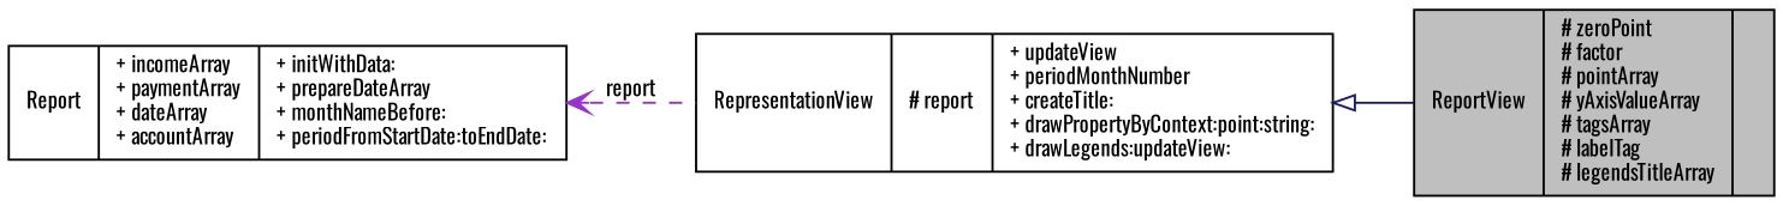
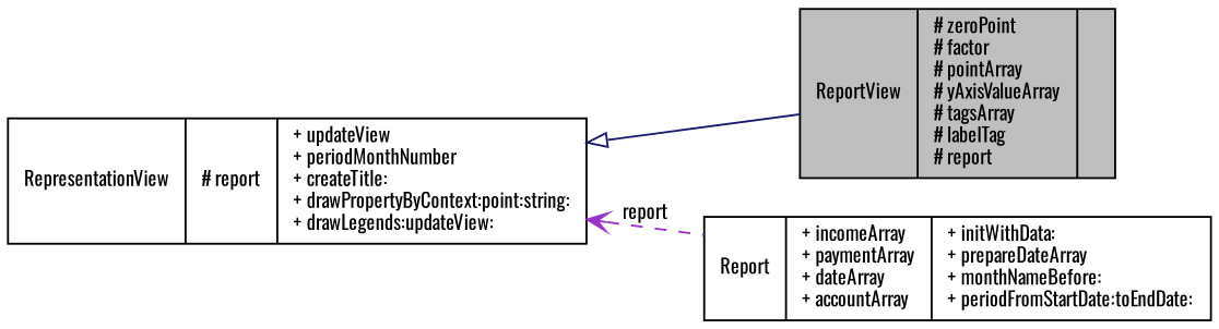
  digraph {
    fontname=Oswald
    rankdir=LR
    node [color=black fillcolor=white fontname=Oswald fontsize=10 shape=record style=filled]
    edge [dir=back fontname=Oswald fontsize=10 labelfontname=Helvetica labelfontsize=10]
-   n1 [fillcolor=grey75 fontcolor=black height=0.2 label="{ReportView\n|# zeroPoint\l# factor\l# pointArray\l# yAxisValueArray\l# tagsArray\l# labelTag\l# legendsTitleArray\l|}" width=0.4]
+   n1 [fillcolor=grey75 fontcolor=black height=0.2 label="{ReportView\n|# zeroPoint\l# factor\l# pointArray\l# yAxisValueArray\l# tagsArray\l# labelTag\l# report\l|}" width=0.4]
    n2 [height=0.2 label="{RepresentationView\n|# report\l|+ updateView\l+ periodMonthNumber\l+ createTitle:\l+ drawPropertyByContext:point:string:\l+ drawLegends:updateView:\l}" width=0.4]
    n3 [height=0.2 label="{Report\n|+ incomeArray\l+ paymentArray\l+ dateArray\l+ accountArray\l|+ initWithData:\l+ prepareDateArray\l+ monthNameBefore:\l+ periodFromStartDate:toEndDate:\l}" width=0.4]
    n2 -> n1 [arrowtail=empty color=midnightblue style=solid]
-   n3 -> n2 [arrowtail=open color=darkorchid3 label=report style=dashed]
+   n2 -> n3 [arrowtail=open color=darkorchid3 label=report style=dashed]
  }
